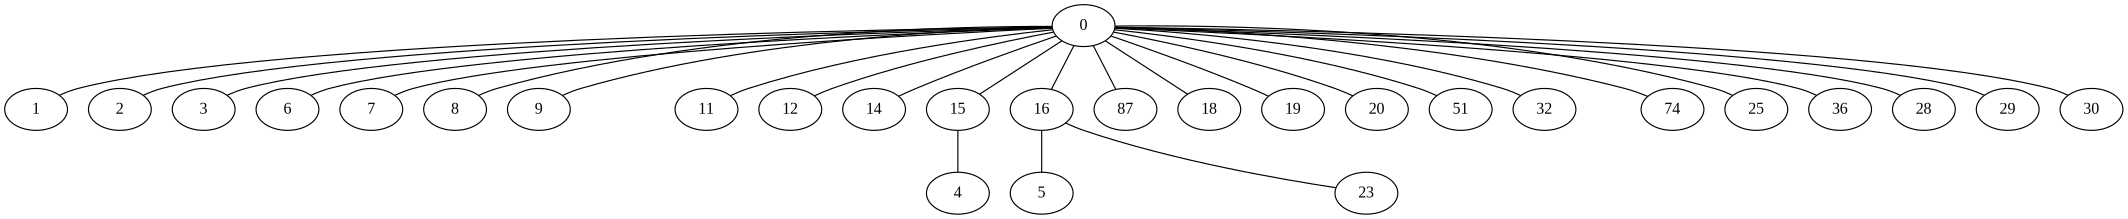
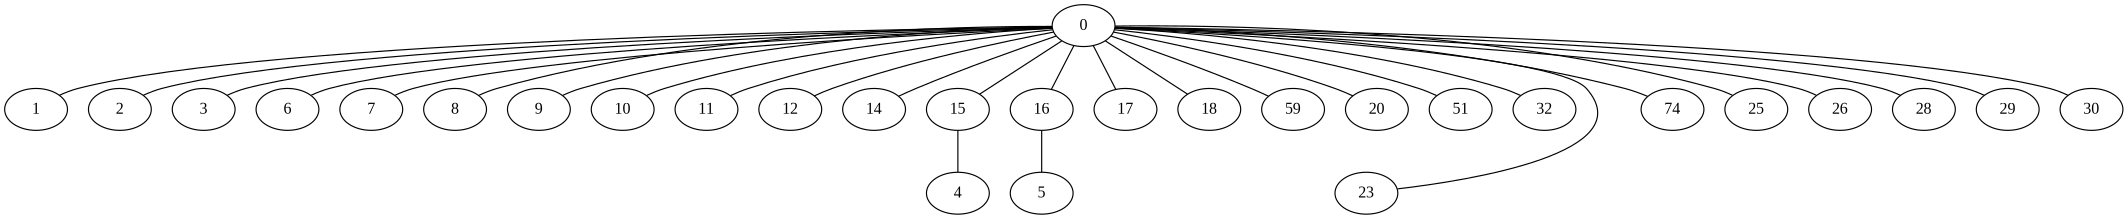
  graph {
    fontname="Liberation Serif"
    node [fontname="Liberation Serif" type=physical]
    edge [fontname="Liberation Serif"]
    n1 [label=0 type=virtual]
    n2 [label=1]
    n3 [label=2]
    n4 [label=3]
    n5 [label=6]
    n6 [label=7]
    n7 [label=8]
    n8 [label=9]
+   n9 [label=10]
    n10 [label=11]
    n11 [label=12]
    n12 [label=14]
    n13 [label=15]
    n14 [label=16]
-   n15 [label=87]
+   n15 [label=17]
    n16 [label=18]
-   n17 [label=19]
+   n17 [label=59]
    n18 [label=20]
    n19 [label=51]
    n20 [label=32]
    n21 [label=23]
    n22 [label=74]
    n23 [label=25]
-   n24 [label=36]
+   n24 [label=26]
    n25 [label=28]
    n26 [label=29]
    n27 [label=30]
    n28 [label=4]
    n29 [label=5]
    n1 -- n2
    n1 -- n3
    n1 -- n4
    n1 -- n5
    n1 -- n6
    n1 -- n7
    n1 -- n8
+   n1 -- n9
    n1 -- n10
    n1 -- n11
    n1 -- n12
    n1 -- n13
    n1 -- n14
    n1 -- n15
    n1 -- n16
    n1 -- n17
    n1 -- n18
    n1 -- n19
    n1 -- n20
-   n14 -- n21
+   n1 -- n21
    n1 -- n22
    n1 -- n23
    n1 -- n24
    n1 -- n25
    n1 -- n26
    n1 -- n27
    n13 -- n28
    n14 -- n29
  }
